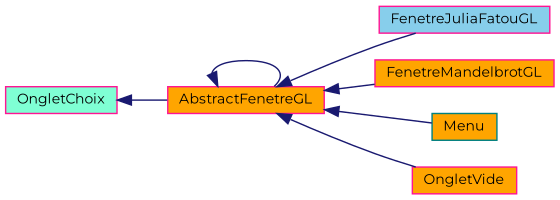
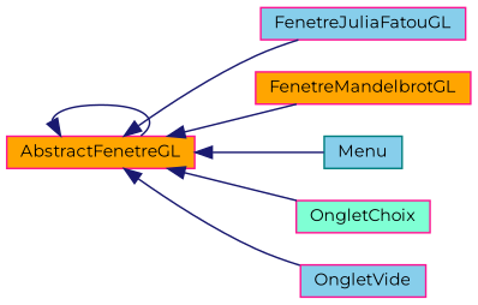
  digraph {
    fontname=Montserrat
    rankdir=LR
    node [color=deeppink fillcolor=orange fontname=Montserrat fontsize=10 shape=record style=filled]
    edge [color=midnightblue dir=back fontname=Montserrat fontsize=10 labelfontname=Helvetica labelfontsize=10 style=solid]
    n1 [height=0.2 label=AbstractFenetreGL width=0.4]
    n2 [fillcolor=skyblue height=0.2 label=FenetreJuliaFatouGL width=0.4]
    n3 [height=0.2 label=FenetreMandelbrotGL width=0.4]
-   n4 [color=teal height=0.2 label=Menu width=0.4]
+   n4 [color=teal fillcolor=skyblue height=0.2 label=Menu width=0.4]
    n5 [fillcolor=aquamarine height=0.2 label=OngletChoix width=0.4]
-   n6 [height=0.2 label=OngletVide width=0.4]
+   n6 [fillcolor=skyblue height=0.2 label=OngletVide width=0.4]
    n1 -> n1
    n1 -> n2
    n1 -> n3
    n1 -> n4
-   n5 -> n1
+   n1 -> n5
    n1 -> n6
  }
